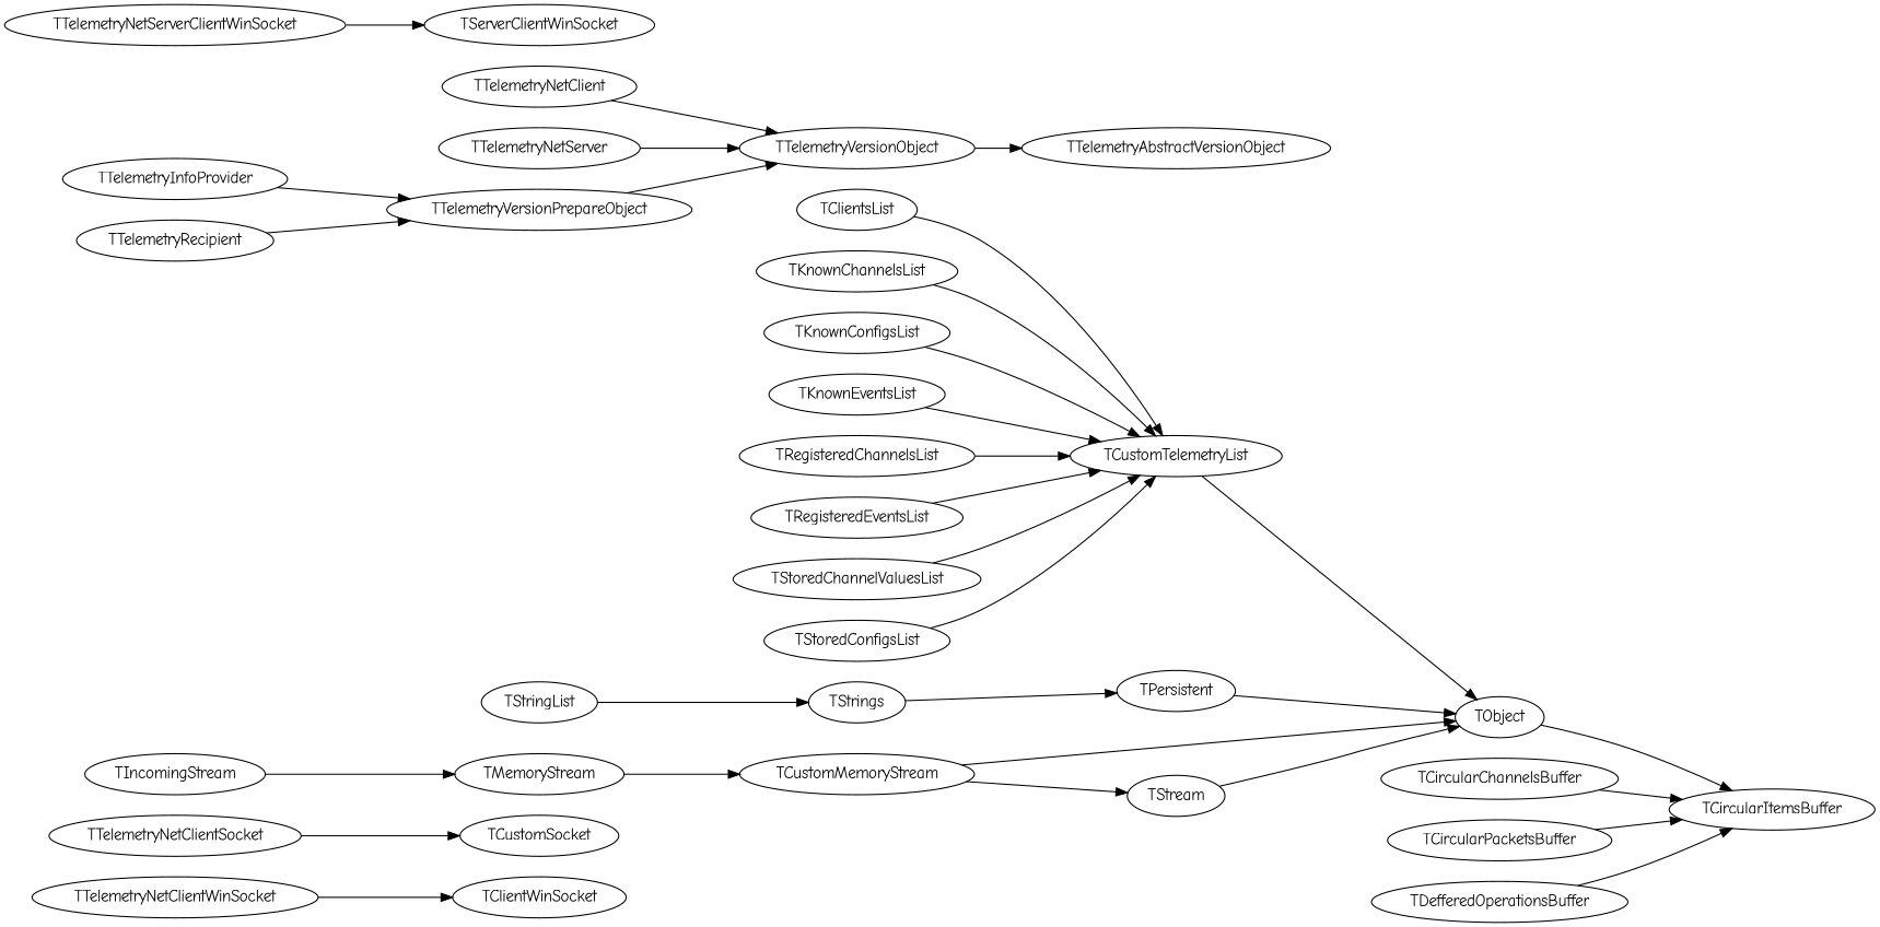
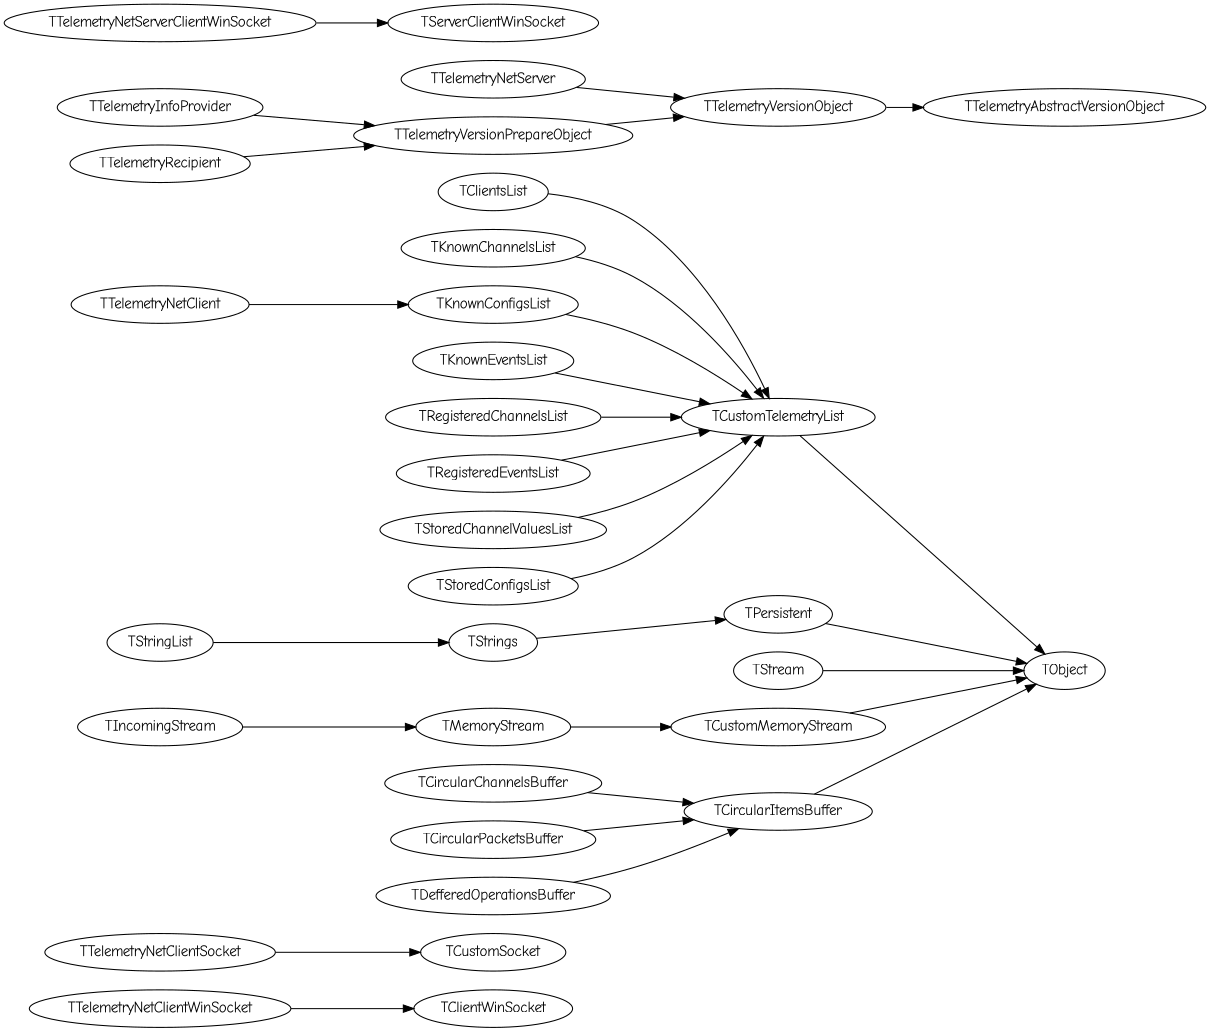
  digraph {
    fontname="Comic Neue"
    rankdir=LR
    node [fontname="Comic Neue"]
    edge [fontname="Comic Neue"]
    TTelemetryNetClientWinSocket
    TClientWinSocket
    TTelemetryNetClientSocket
    TCustomSocket
    TCircularItemsBuffer
    TObject
    TCircularChannelsBuffer
    TCircularPacketsBuffer
    TDefferedOperationsBuffer
    TCustomTelemetryList
    TClientsList
    TKnownChannelsList
    TKnownConfigsList
    TKnownEventsList
    TRegisteredChannelsList
    TRegisteredEventsList
    TStoredChannelValuesList
    TStoredConfigsList
    TPersistent
    TStrings
    TStringList
    TStream
    TCustomMemoryStream
    TMemoryStream
    TIncomingStream
    TTelemetryVersionObject
    TTelemetryAbstractVersionObject
    TTelemetryNetClient
    TTelemetryNetServer
    TTelemetryVersionPrepareObject
    TTelemetryInfoProvider
    TTelemetryRecipient
    TTelemetryNetServerClientWinSocket
    TServerClientWinSocket
    TTelemetryNetClientWinSocket -> TClientWinSocket
    TTelemetryNetClientSocket -> TCustomSocket
-   TObject -> TCircularItemsBuffer
+   TCircularItemsBuffer -> TObject
    TCircularChannelsBuffer -> TCircularItemsBuffer
    TCircularPacketsBuffer -> TCircularItemsBuffer
    TDefferedOperationsBuffer -> TCircularItemsBuffer
    TCustomTelemetryList -> TObject
    TClientsList -> TCustomTelemetryList
    TKnownChannelsList -> TCustomTelemetryList
    TKnownConfigsList -> TCustomTelemetryList
    TKnownEventsList -> TCustomTelemetryList
    TRegisteredChannelsList -> TCustomTelemetryList
    TRegisteredEventsList -> TCustomTelemetryList
    TStoredChannelValuesList -> TCustomTelemetryList
    TStoredConfigsList -> TCustomTelemetryList
    TPersistent -> TObject
    TStrings -> TPersistent
    TStringList -> TStrings
    TStream -> TObject
    TCustomMemoryStream -> TObject
-   TCustomMemoryStream -> TStream
    TMemoryStream -> TCustomMemoryStream
    TIncomingStream -> TMemoryStream
    TTelemetryVersionObject -> TTelemetryAbstractVersionObject
-   TTelemetryNetClient -> TTelemetryVersionObject
+   TTelemetryNetClient -> TKnownConfigsList
    TTelemetryNetServer -> TTelemetryVersionObject
    TTelemetryVersionPrepareObject -> TTelemetryVersionObject
    TTelemetryInfoProvider -> TTelemetryVersionPrepareObject
    TTelemetryRecipient -> TTelemetryVersionPrepareObject
    TTelemetryNetServerClientWinSocket -> TServerClientWinSocket
  }
